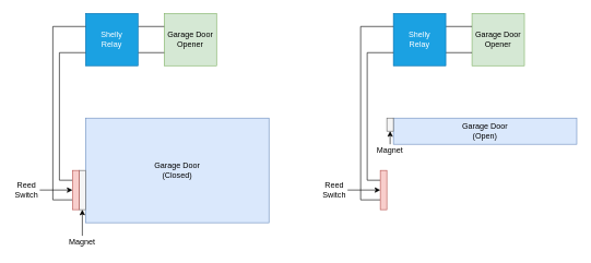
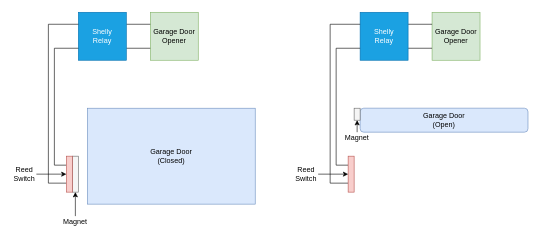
  <mxCell id="0" />
  <mxCell id="1" parent="0" />
  <mxCell id="2" value="&lt;div&gt;Garage Door&lt;/div&gt;&lt;div&gt;Opener&lt;br&gt;&lt;/div&gt;" style="whiteSpace=wrap;html=1;aspect=fixed;fillColor=#d5e8d4;strokeColor=#82b366;" vertex="1" parent="1"><mxGeometry x="250" y="20" width="80" height="80" as="geometry" /></mxCell>
  <mxCell id="3" style="edgeStyle=orthogonalEdgeStyle;rounded=0;orthogonalLoop=1;jettySize=auto;html=1;exitX=1;exitY=0.25;exitDx=0;exitDy=0;entryX=0;entryY=0.25;entryDx=0;entryDy=0;endArrow=none;endFill=0;" edge="1" parent="1" source="5" target="2"><mxGeometry relative="1" as="geometry" /></mxCell>
  <mxCell id="4" style="edgeStyle=orthogonalEdgeStyle;rounded=0;orthogonalLoop=1;jettySize=auto;html=1;exitX=1;exitY=0.75;exitDx=0;exitDy=0;entryX=0;entryY=0.75;entryDx=0;entryDy=0;endArrow=none;endFill=0;" edge="1" parent="1" source="5" target="2"><mxGeometry relative="1" as="geometry" /></mxCell>
  <mxCell id="5" value="&lt;div&gt;Shelly&lt;/div&gt;&lt;div&gt;Relay&lt;br&gt;&lt;/div&gt;" style="whiteSpace=wrap;html=1;aspect=fixed;fillColor=#1ba1e2;fontColor=#ffffff;strokeColor=#006EAF;" vertex="1" parent="1"><mxGeometry x="130" y="20" width="80" height="80" as="geometry" /></mxCell>
- <mxCell id="6" value="&lt;div&gt;Garage Door&lt;/div&gt;&lt;div&gt;(Closed)&lt;br&gt;&lt;/div&gt;" style="rounded=0;whiteSpace=wrap;html=1;fillColor=#dae8fc;strokeColor=#6c8ebf;" vertex="1" parent="1"><mxGeometry x="130" y="180" width="280" height="160" as="geometry" /></mxCell>
+ <mxCell id="6" value="&lt;div&gt;Garage Door&lt;/div&gt;&lt;div&gt;(Closed)&lt;br&gt;&lt;/div&gt;" style="rounded=0;whiteSpace=wrap;html=1;fillColor=#dae8fc;strokeColor=#6c8ebf;" vertex="1" parent="1"><mxGeometry x="145" y="180" width="280" height="160" as="geometry" /></mxCell>
  <mxCell id="7" value="" style="rounded=0;whiteSpace=wrap;html=1;fillColor=#f5f5f5;fontColor=#333333;strokeColor=#666666;" vertex="1" parent="1"><mxGeometry x="120" y="260" width="10" height="60" as="geometry" /></mxCell>
  <mxCell id="8" style="edgeStyle=orthogonalEdgeStyle;rounded=0;orthogonalLoop=1;jettySize=auto;html=1;exitX=0;exitY=0.25;exitDx=0;exitDy=0;entryX=0;entryY=0.75;entryDx=0;entryDy=0;endArrow=none;endFill=0;" edge="1" parent="1" source="10" target="5"><mxGeometry relative="1" as="geometry" /></mxCell>
  <mxCell id="9" style="edgeStyle=orthogonalEdgeStyle;rounded=0;orthogonalLoop=1;jettySize=auto;html=1;exitX=0;exitY=0.75;exitDx=0;exitDy=0;entryX=0;entryY=0.25;entryDx=0;entryDy=0;endArrow=none;endFill=0;" edge="1" parent="1" source="10" target="5"><mxGeometry relative="1" as="geometry"><Array as="points"><mxPoint x="80" y="305" /><mxPoint x="80" y="40" /></Array></mxGeometry></mxCell>
  <mxCell id="10" value="" style="rounded=0;whiteSpace=wrap;html=1;fillColor=#f8cecc;strokeColor=#b85450;" vertex="1" parent="1"><mxGeometry x="110" y="260" width="10" height="60" as="geometry" /></mxCell>
  <mxCell id="11" style="edgeStyle=orthogonalEdgeStyle;rounded=0;orthogonalLoop=1;jettySize=auto;html=1;exitX=0.5;exitY=0;exitDx=0;exitDy=0;entryX=0.5;entryY=1;entryDx=0;entryDy=0;" edge="1" parent="1" source="12" target="7"><mxGeometry relative="1" as="geometry" /></mxCell>
  <mxCell id="12" value="Magnet" style="rounded=0;whiteSpace=wrap;html=1;fillColor=none;strokeColor=none;" vertex="1" parent="1"><mxGeometry x="65" y="360" width="120" height="20" as="geometry" /></mxCell>
  <mxCell id="13" style="edgeStyle=orthogonalEdgeStyle;rounded=0;orthogonalLoop=1;jettySize=auto;html=1;exitX=1;exitY=0.5;exitDx=0;exitDy=0;entryX=0;entryY=0.5;entryDx=0;entryDy=0;" edge="1" parent="1" source="14" target="10"><mxGeometry relative="1" as="geometry" /></mxCell>
  <mxCell id="14" value="&lt;div&gt;Reed&lt;/div&gt;&lt;div&gt;Switch&lt;br&gt;&lt;/div&gt;" style="rounded=0;whiteSpace=wrap;html=1;fillColor=none;strokeColor=none;" vertex="1" parent="1"><mxGeometry x="20" y="275" width="40" height="30" as="geometry" /></mxCell>
  <mxCell id="15" value="&lt;div&gt;Garage Door&lt;/div&gt;&lt;div&gt;Opener&lt;br&gt;&lt;/div&gt;" style="whiteSpace=wrap;html=1;aspect=fixed;fillColor=#d5e8d4;strokeColor=#82b366;" vertex="1" parent="1"><mxGeometry x="720" y="20" width="80" height="80" as="geometry" /></mxCell>
  <mxCell id="16" style="edgeStyle=orthogonalEdgeStyle;rounded=0;orthogonalLoop=1;jettySize=auto;html=1;exitX=1;exitY=0.25;exitDx=0;exitDy=0;entryX=0;entryY=0.25;entryDx=0;entryDy=0;endArrow=none;endFill=0;" edge="1" parent="1" source="18" target="15"><mxGeometry relative="1" as="geometry" /></mxCell>
  <mxCell id="17" style="edgeStyle=orthogonalEdgeStyle;rounded=0;orthogonalLoop=1;jettySize=auto;html=1;exitX=1;exitY=0.75;exitDx=0;exitDy=0;entryX=0;entryY=0.75;entryDx=0;entryDy=0;endArrow=none;endFill=0;" edge="1" parent="1" source="18" target="15"><mxGeometry relative="1" as="geometry" /></mxCell>
  <mxCell id="18" value="&lt;div&gt;Shelly&lt;/div&gt;&lt;div&gt;Relay&lt;br&gt;&lt;/div&gt;" style="whiteSpace=wrap;html=1;aspect=fixed;fillColor=#1ba1e2;fontColor=#ffffff;strokeColor=#006EAF;" vertex="1" parent="1"><mxGeometry x="600" y="20" width="80" height="80" as="geometry" /></mxCell>
- <mxCell id="19" value="&lt;div&gt;Garage Door&lt;/div&gt;(Open)" style="rounded=0;whiteSpace=wrap;html=1;fillColor=#dae8fc;strokeColor=#6c8ebf;" vertex="1" parent="1"><mxGeometry x="600" y="180" width="280" height="40" as="geometry" /></mxCell>
+ <mxCell id="19" value="&lt;div&gt;Garage Door&lt;/div&gt;(Open)" style="whiteSpace=wrap;html=1;fillColor=#dae8fc;strokeColor=#6c8ebf;rounded=1;" vertex="1" parent="1"><mxGeometry x="600" y="180" width="280" height="40" as="geometry" /></mxCell>
  <mxCell id="20" value="" style="rounded=0;whiteSpace=wrap;html=1;fillColor=#f5f5f5;fontColor=#333333;strokeColor=#666666;" vertex="1" parent="1"><mxGeometry x="590" y="180" width="10" height="20" as="geometry" /></mxCell>
  <mxCell id="21" style="edgeStyle=orthogonalEdgeStyle;rounded=0;orthogonalLoop=1;jettySize=auto;html=1;exitX=0;exitY=0.25;exitDx=0;exitDy=0;entryX=0;entryY=0.75;entryDx=0;entryDy=0;endArrow=none;endFill=0;" edge="1" parent="1" source="23" target="18"><mxGeometry relative="1" as="geometry" /></mxCell>
  <mxCell id="22" style="edgeStyle=orthogonalEdgeStyle;rounded=0;orthogonalLoop=1;jettySize=auto;html=1;exitX=0;exitY=0.75;exitDx=0;exitDy=0;entryX=0;entryY=0.25;entryDx=0;entryDy=0;endArrow=none;endFill=0;" edge="1" parent="1" source="23" target="18"><mxGeometry relative="1" as="geometry"><Array as="points"><mxPoint x="550" y="305" /><mxPoint x="550" y="40" /></Array></mxGeometry></mxCell>
  <mxCell id="23" value="" style="rounded=0;whiteSpace=wrap;html=1;fillColor=#f8cecc;strokeColor=#b85450;" vertex="1" parent="1"><mxGeometry x="580" y="260" width="10" height="60" as="geometry" /></mxCell>
  <mxCell id="24" style="edgeStyle=orthogonalEdgeStyle;rounded=0;orthogonalLoop=1;jettySize=auto;html=1;exitX=0.5;exitY=0;exitDx=0;exitDy=0;entryX=0.5;entryY=1;entryDx=0;entryDy=0;" edge="1" parent="1" source="25" target="20"><mxGeometry relative="1" as="geometry" /></mxCell>
  <mxCell id="25" value="Magnet" style="rounded=0;whiteSpace=wrap;html=1;fillColor=none;strokeColor=none;" vertex="1" parent="1"><mxGeometry x="535" y="220" width="120" height="20" as="geometry" /></mxCell>
  <mxCell id="26" style="edgeStyle=orthogonalEdgeStyle;rounded=0;orthogonalLoop=1;jettySize=auto;html=1;exitX=1;exitY=0.5;exitDx=0;exitDy=0;entryX=0;entryY=0.5;entryDx=0;entryDy=0;" edge="1" parent="1" source="27" target="23"><mxGeometry relative="1" as="geometry" /></mxCell>
  <mxCell id="27" value="&lt;div&gt;Reed&lt;/div&gt;&lt;div&gt;Switch&lt;br&gt;&lt;/div&gt;" style="rounded=0;whiteSpace=wrap;html=1;fillColor=none;strokeColor=none;" vertex="1" parent="1"><mxGeometry x="490" y="275" width="40" height="30" as="geometry" /></mxCell>
